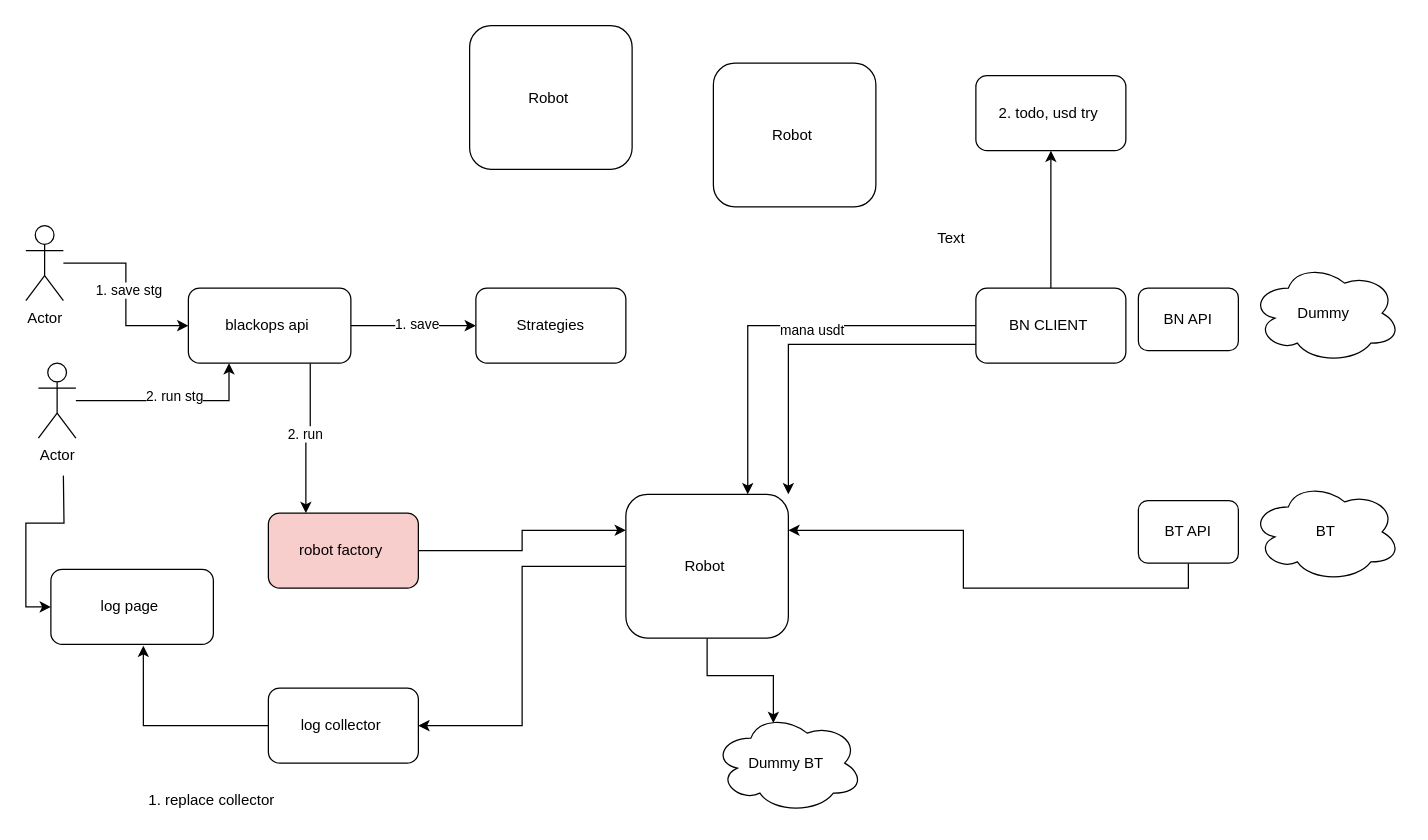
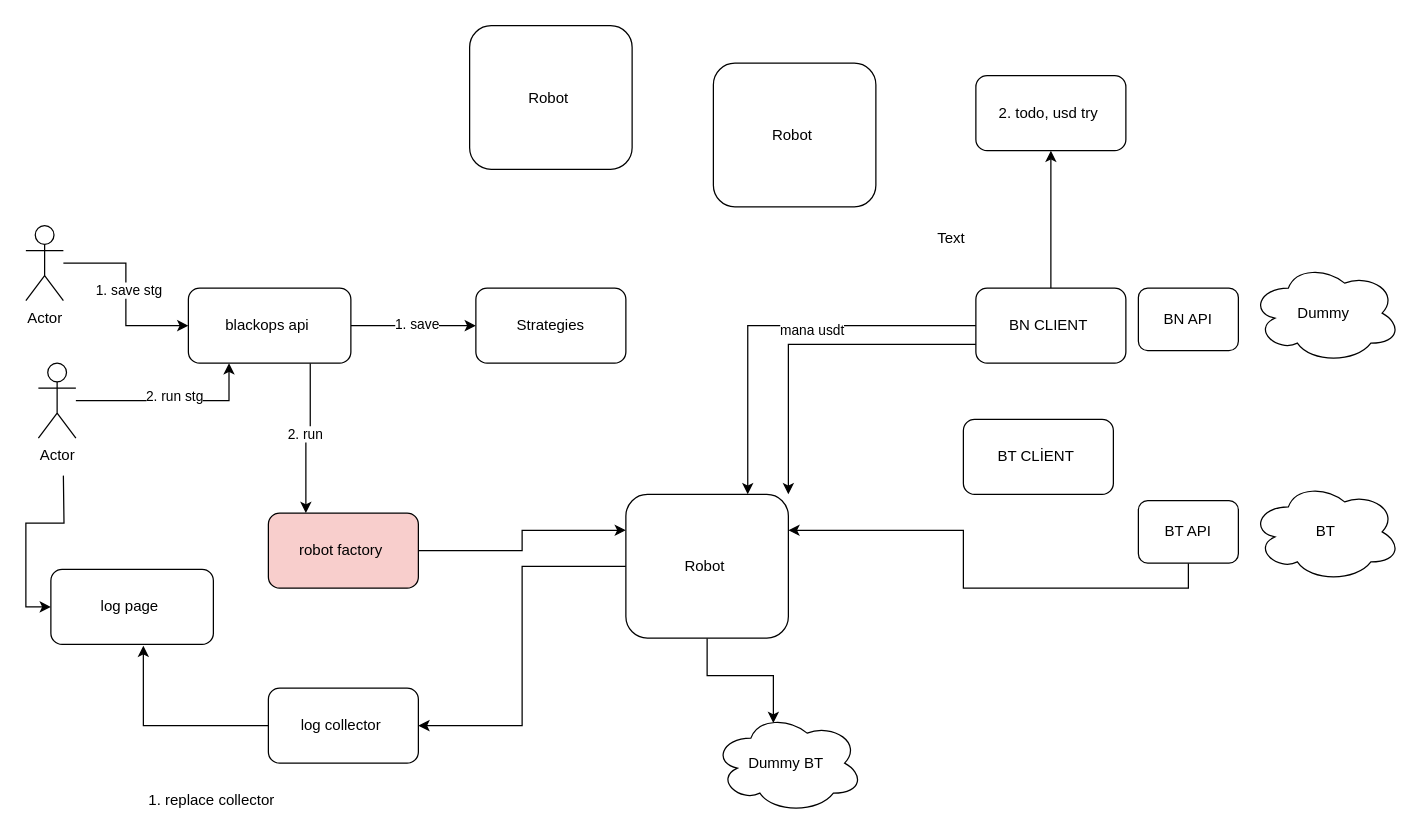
  <mxCell id="0" />
  <mxCell id="1" parent="0" />
  <mxCell id="2" style="edgeStyle=orthogonalEdgeStyle;rounded=0;orthogonalLoop=1;jettySize=auto;html=1;entryX=0;entryY=0.5;entryDx=0;entryDy=0;" edge="1" parent="1" source="4" target="13"><mxGeometry relative="1" as="geometry" /></mxCell>
  <mxCell id="3" value="1. save stg&amp;nbsp;" style="edgeLabel;html=1;align=center;verticalAlign=middle;resizable=0;points=[];" vertex="1" connectable="0" parent="2"><mxGeometry x="-0.053" y="3" relative="1" as="geometry"><mxPoint as="offset" /></mxGeometry></mxCell>
  <mxCell id="4" value="Actor" style="shape=umlActor;verticalLabelPosition=bottom;verticalAlign=top;html=1;outlineConnect=0;" vertex="1" parent="1"><mxGeometry x="20" y="180" width="30" height="60" as="geometry" /></mxCell>
  <mxCell id="5" style="edgeStyle=orthogonalEdgeStyle;rounded=0;orthogonalLoop=1;jettySize=auto;html=1;entryX=0.25;entryY=1;entryDx=0;entryDy=0;" edge="1" parent="1" source="8" target="13"><mxGeometry relative="1" as="geometry" /></mxCell>
  <mxCell id="6" value="2. run stg" style="edgeLabel;html=1;align=center;verticalAlign=middle;resizable=0;points=[];" vertex="1" connectable="0" parent="5"><mxGeometry x="0.023" y="4" relative="1" as="geometry"><mxPoint as="offset" /></mxGeometry></mxCell>
  <mxCell id="7" style="edgeStyle=orthogonalEdgeStyle;rounded=0;orthogonalLoop=1;jettySize=auto;html=1;entryX=0;entryY=0.5;entryDx=0;entryDy=0;" edge="1" parent="1" target="34"><mxGeometry relative="1" as="geometry"><mxPoint x="50" y="380" as="sourcePoint" /></mxGeometry></mxCell>
  <mxCell id="8" value="Actor" style="shape=umlActor;verticalLabelPosition=bottom;verticalAlign=top;html=1;outlineConnect=0;" vertex="1" parent="1"><mxGeometry x="30" y="290" width="30" height="60" as="geometry" /></mxCell>
  <mxCell id="9" style="edgeStyle=orthogonalEdgeStyle;rounded=0;orthogonalLoop=1;jettySize=auto;html=1;entryX=0;entryY=0.5;entryDx=0;entryDy=0;" edge="1" parent="1" source="13" target="14"><mxGeometry relative="1" as="geometry" /></mxCell>
  <mxCell id="10" value="1. save" style="edgeLabel;html=1;align=center;verticalAlign=middle;resizable=0;points=[];" vertex="1" connectable="0" parent="9"><mxGeometry x="0.04" y="2" relative="1" as="geometry"><mxPoint as="offset" /></mxGeometry></mxCell>
  <mxCell id="11" style="edgeStyle=orthogonalEdgeStyle;rounded=0;orthogonalLoop=1;jettySize=auto;html=1;exitX=0.75;exitY=1;exitDx=0;exitDy=0;entryX=0.25;entryY=0;entryDx=0;entryDy=0;" edge="1" parent="1" source="13" target="16"><mxGeometry relative="1" as="geometry" /></mxCell>
  <mxCell id="12" value="2. run&amp;nbsp;" style="edgeLabel;html=1;align=center;verticalAlign=middle;resizable=0;points=[];" vertex="1" connectable="0" parent="11"><mxGeometry x="0.021" y="-4" relative="1" as="geometry"><mxPoint as="offset" /></mxGeometry></mxCell>
  <mxCell id="13" value="blackops api&amp;nbsp;" style="rounded=1;whiteSpace=wrap;html=1;" vertex="1" parent="1"><mxGeometry x="150" y="230" width="130" height="60" as="geometry" /></mxCell>
  <mxCell id="14" value="Strategies" style="rounded=1;whiteSpace=wrap;html=1;" vertex="1" parent="1"><mxGeometry x="380" y="230" width="120" height="60" as="geometry" /></mxCell>
  <mxCell id="15" style="edgeStyle=orthogonalEdgeStyle;rounded=0;orthogonalLoop=1;jettySize=auto;html=1;entryX=0;entryY=0.25;entryDx=0;entryDy=0;" edge="1" parent="1" source="16" target="31"><mxGeometry relative="1" as="geometry" /></mxCell>
  <mxCell id="16" value="robot factory&amp;nbsp;" style="rounded=1;whiteSpace=wrap;html=1;fillColor=#f8cecc;" vertex="1" parent="1"><mxGeometry x="214" y="410" width="120" height="60" as="geometry" /></mxCell>
  <mxCell id="17" value="Dummy&amp;nbsp;" style="ellipse;shape=cloud;whiteSpace=wrap;html=1;" vertex="1" parent="1"><mxGeometry x="1000" y="210" width="120" height="80" as="geometry" /></mxCell>
  <mxCell id="18" value="BT" style="ellipse;shape=cloud;whiteSpace=wrap;html=1;" vertex="1" parent="1"><mxGeometry x="1000" y="385" width="120" height="80" as="geometry" /></mxCell>
  <mxCell id="19" style="edgeStyle=orthogonalEdgeStyle;rounded=0;orthogonalLoop=1;jettySize=auto;html=1;entryX=1;entryY=0.25;entryDx=0;entryDy=0;exitX=0.5;exitY=1;exitDx=0;exitDy=0;" edge="1" parent="1" source="27" target="31"><mxGeometry relative="1" as="geometry"><mxPoint x="930" y="453" as="sourcePoint" /></mxGeometry></mxCell>
+ <mxCell id="20" value="BT CLİENT&amp;nbsp;" style="rounded=1;whiteSpace=wrap;html=1;" vertex="1" parent="1"><mxGeometry x="770" y="335" width="120" height="60" as="geometry" /></mxCell>
  <mxCell id="21" style="edgeStyle=orthogonalEdgeStyle;rounded=0;orthogonalLoop=1;jettySize=auto;html=1;entryX=0.75;entryY=0;entryDx=0;entryDy=0;" edge="1" parent="1" source="25" target="31"><mxGeometry relative="1" as="geometry" /></mxCell>
  <mxCell id="22" value="mana usdt" style="edgeLabel;html=1;align=center;verticalAlign=middle;resizable=0;points=[];" vertex="1" connectable="0" parent="21"><mxGeometry x="-0.168" y="3" relative="1" as="geometry"><mxPoint as="offset" /></mxGeometry></mxCell>
  <mxCell id="23" style="edgeStyle=orthogonalEdgeStyle;rounded=0;orthogonalLoop=1;jettySize=auto;html=1;exitX=0;exitY=0.75;exitDx=0;exitDy=0;entryX=1;entryY=0;entryDx=0;entryDy=0;" edge="1" parent="1" source="25" target="31"><mxGeometry relative="1" as="geometry" /></mxCell>
  <mxCell id="24" style="edgeStyle=orthogonalEdgeStyle;rounded=0;orthogonalLoop=1;jettySize=auto;html=1;exitX=0.5;exitY=0;exitDx=0;exitDy=0;entryX=0.5;entryY=1;entryDx=0;entryDy=0;" edge="1" parent="1" source="25" target="39"><mxGeometry relative="1" as="geometry" /></mxCell>
  <mxCell id="25" value="BN CLIENT&amp;nbsp;" style="rounded=1;whiteSpace=wrap;html=1;" vertex="1" parent="1"><mxGeometry x="780" y="230" width="120" height="60" as="geometry" /></mxCell>
  <mxCell id="26" value="BN API" style="rounded=1;whiteSpace=wrap;html=1;" vertex="1" parent="1"><mxGeometry x="910" y="230" width="80" height="50" as="geometry" /></mxCell>
  <mxCell id="27" value="BT API" style="rounded=1;whiteSpace=wrap;html=1;" vertex="1" parent="1"><mxGeometry x="910" y="400" width="80" height="50" as="geometry" /></mxCell>
  <mxCell id="28" value="Dummy BT&amp;nbsp;" style="ellipse;shape=cloud;whiteSpace=wrap;html=1;" vertex="1" parent="1"><mxGeometry x="570" y="570" width="120" height="80" as="geometry" /></mxCell>
  <mxCell id="29" style="edgeStyle=orthogonalEdgeStyle;rounded=0;orthogonalLoop=1;jettySize=auto;html=1;entryX=0.4;entryY=0.1;entryDx=0;entryDy=0;entryPerimeter=0;" edge="1" parent="1" source="31" target="28"><mxGeometry relative="1" as="geometry" /></mxCell>
  <mxCell id="30" style="edgeStyle=orthogonalEdgeStyle;rounded=0;orthogonalLoop=1;jettySize=auto;html=1;entryX=1;entryY=0.5;entryDx=0;entryDy=0;" edge="1" parent="1" source="31" target="33"><mxGeometry relative="1" as="geometry" /></mxCell>
  <mxCell id="31" value="Robot&amp;nbsp;" style="rounded=1;whiteSpace=wrap;html=1;" vertex="1" parent="1"><mxGeometry x="500" y="395" width="130" height="115" as="geometry" /></mxCell>
  <mxCell id="32" style="edgeStyle=orthogonalEdgeStyle;rounded=0;orthogonalLoop=1;jettySize=auto;html=1;entryX=0.569;entryY=1.017;entryDx=0;entryDy=0;entryPerimeter=0;" edge="1" parent="1" source="33" target="34"><mxGeometry relative="1" as="geometry" /></mxCell>
  <mxCell id="33" value="log collector&amp;nbsp;" style="rounded=1;whiteSpace=wrap;html=1;" vertex="1" parent="1"><mxGeometry x="214" y="550" width="120" height="60" as="geometry" /></mxCell>
  <mxCell id="34" value="log page&amp;nbsp;" style="rounded=1;whiteSpace=wrap;html=1;" vertex="1" parent="1"><mxGeometry x="40" y="455" width="130" height="60" as="geometry" /></mxCell>
  <mxCell id="35" value="1. replace collector&amp;nbsp;" style="text;html=1;align=center;verticalAlign=middle;resizable=0;points=[];autosize=1;strokeColor=none;fillColor=none;" vertex="1" parent="1"><mxGeometry x="110" y="630" width="120" height="20" as="geometry" /></mxCell>
  <mxCell id="36" value="Robot&amp;nbsp;" style="rounded=1;whiteSpace=wrap;html=1;" vertex="1" parent="1"><mxGeometry x="570" y="50" width="130" height="115" as="geometry" /></mxCell>
  <mxCell id="37" value="Robot&amp;nbsp;" style="rounded=1;whiteSpace=wrap;html=1;" vertex="1" parent="1"><mxGeometry x="375" y="20" width="130" height="115" as="geometry" /></mxCell>
  <mxCell id="38" value="Text" style="text;html=1;align=center;verticalAlign=middle;resizable=0;points=[];autosize=1;strokeColor=none;fillColor=none;" vertex="1" parent="1"><mxGeometry x="740" y="180" width="40" height="20" as="geometry" /></mxCell>
  <mxCell id="39" value="2. todo, usd try&amp;nbsp;" style="rounded=1;whiteSpace=wrap;html=1;" vertex="1" parent="1"><mxGeometry x="780" y="60" width="120" height="60" as="geometry" /></mxCell>
